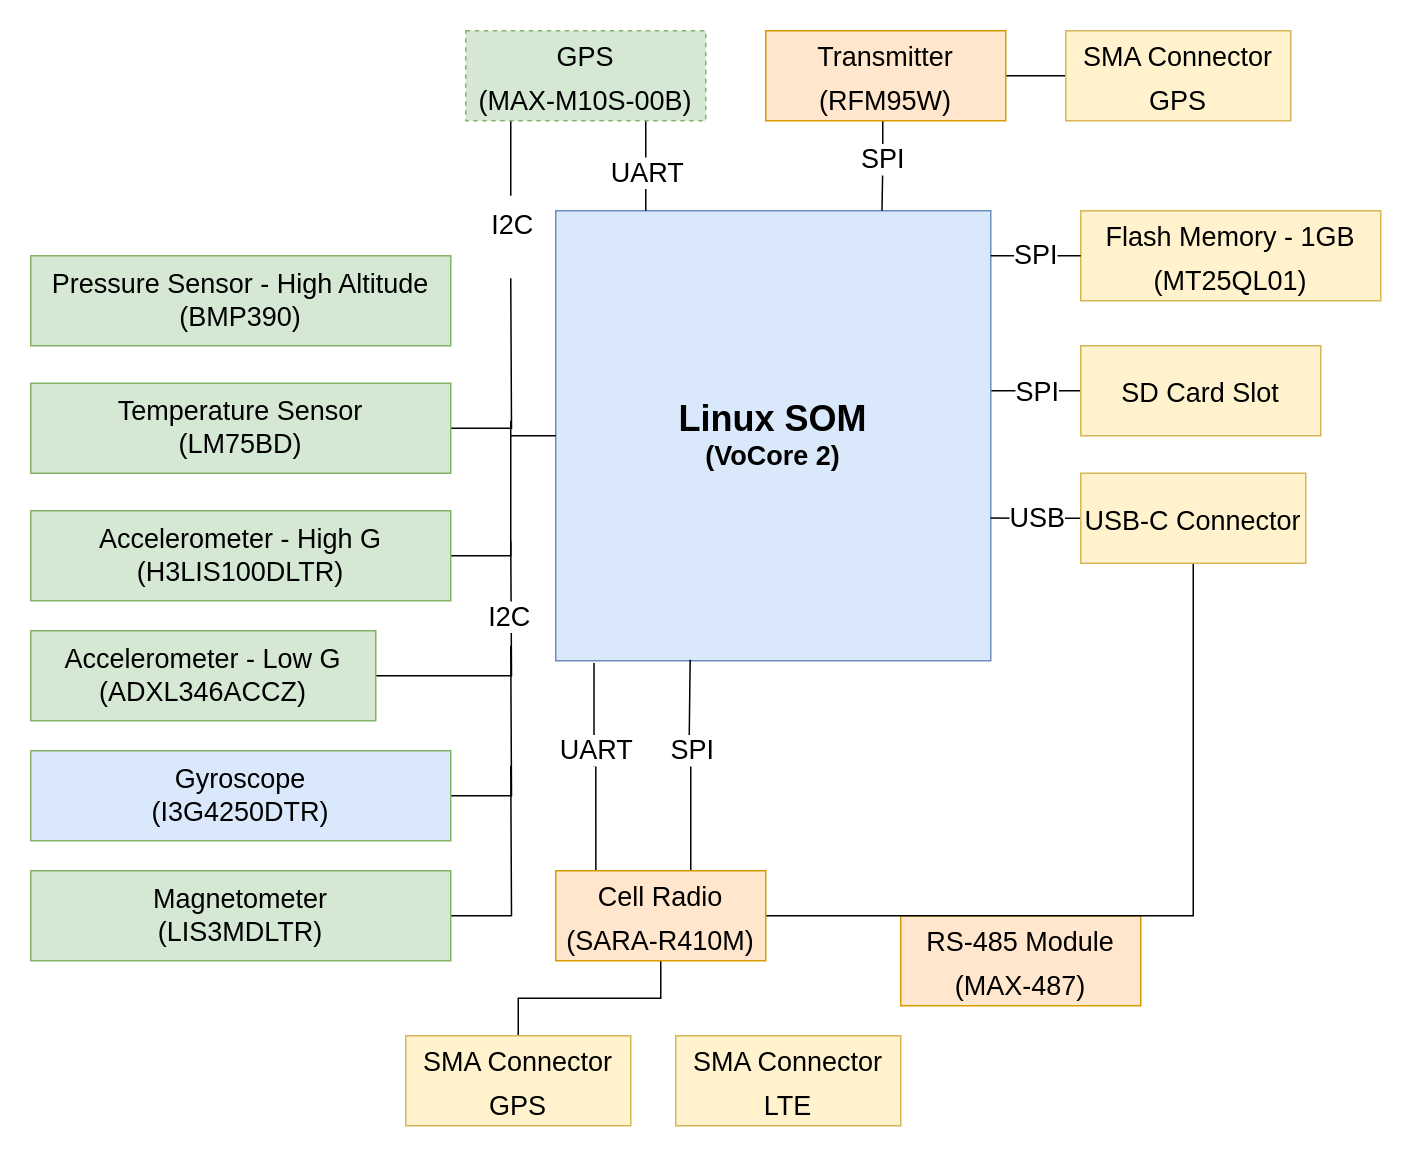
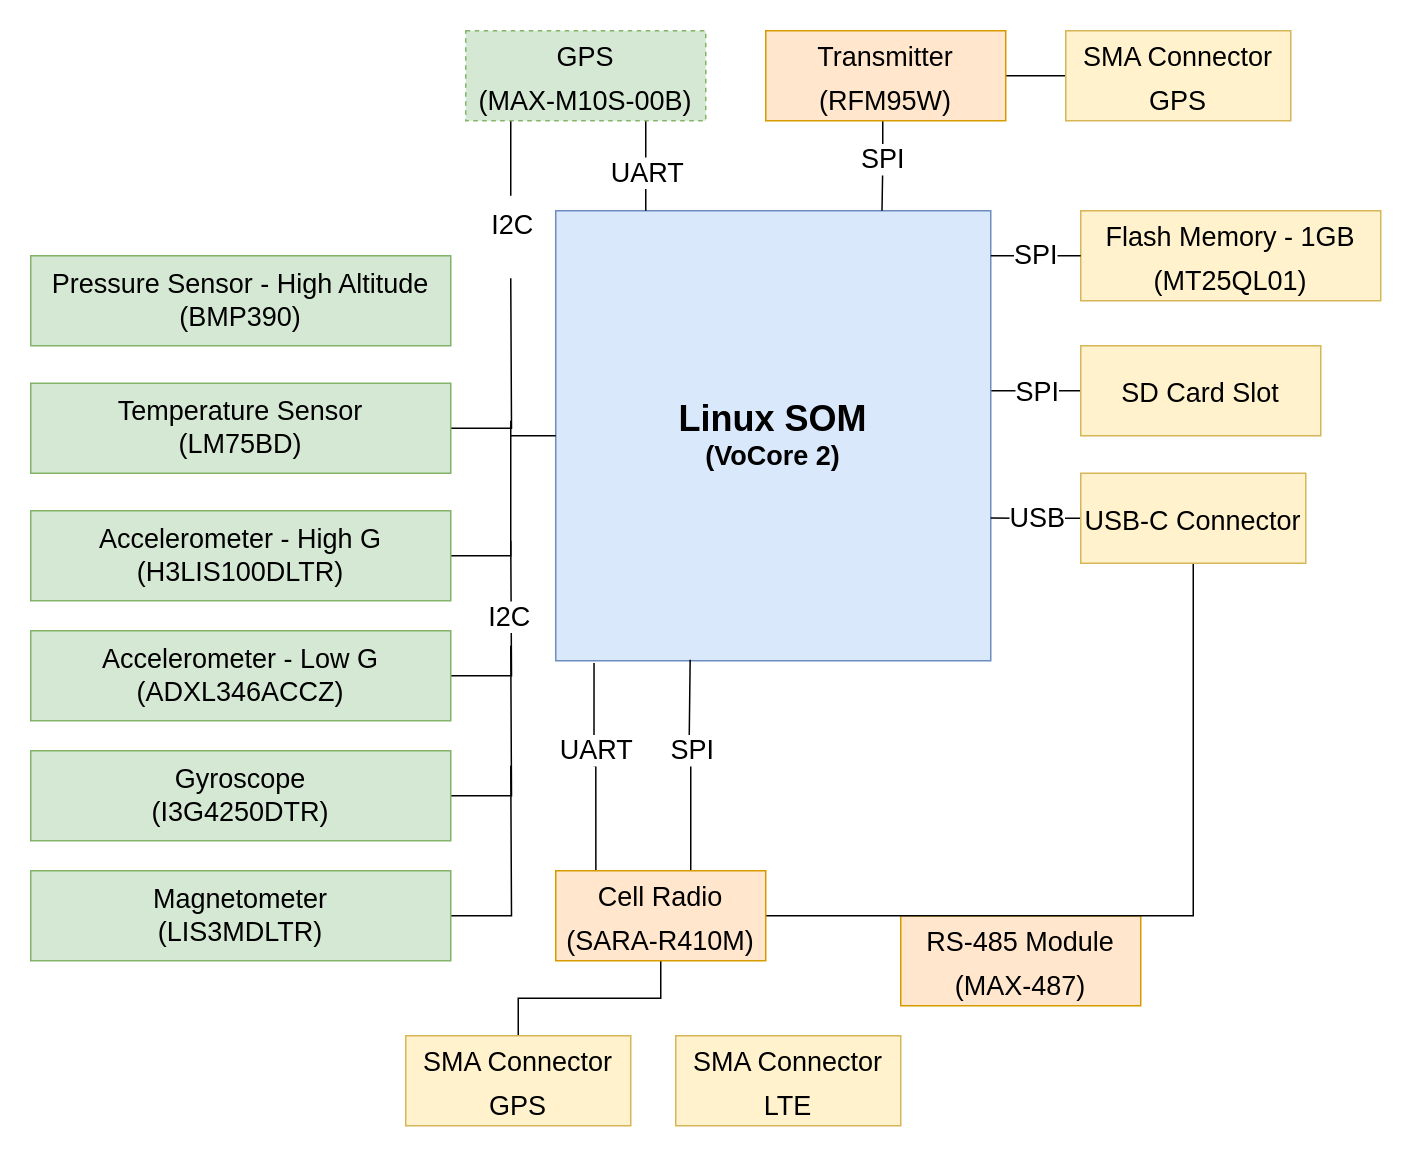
  <mxCell id="0" />
  <mxCell id="1" parent="0" />
  <mxCell id="2" style="edgeStyle=orthogonalEdgeStyle;rounded=0;orthogonalLoop=1;jettySize=auto;html=1;fontSize=18;endArrow=none;endFill=0;" edge="1" parent="1" source="4" target="18"><mxGeometry relative="1" as="geometry"><Array as="points"><mxPoint x="680" y="260" /><mxPoint x="680" y="260" /></Array></mxGeometry></mxCell>
  <mxCell id="3" value="SPI" style="edgeLabel;html=1;align=center;verticalAlign=middle;resizable=0;points=[];fontSize=18;" vertex="1" connectable="0" parent="2"><mxGeometry x="-0.202" relative="1" as="geometry"><mxPoint x="6" as="offset" /></mxGeometry></mxCell>
  <mxCell id="4" value="&lt;b&gt;&lt;font style=&quot;&quot;&gt;&lt;span style=&quot;font-size: 24px;&quot;&gt;Linux SOM&lt;/span&gt;&lt;br&gt;&lt;font style=&quot;font-size: 18px;&quot;&gt;(VoCore 2)&lt;/font&gt;&lt;br&gt;&lt;/font&gt;&lt;/b&gt;" style="rounded=0;whiteSpace=wrap;html=1;fillColor=#dae8fc;strokeColor=#6c8ebf;" vertex="1" parent="1"><mxGeometry x="370" y="140" width="290" height="300" as="geometry" /></mxCell>
  <mxCell id="5" style="edgeStyle=orthogonalEdgeStyle;rounded=0;orthogonalLoop=1;jettySize=auto;html=1;fontSize=18;endArrow=none;endFill=0;" edge="1" parent="1" source="9"><mxGeometry relative="1" as="geometry"><mxPoint x="340" y="130" as="targetPoint" /><Array as="points"><mxPoint x="340" y="90" /><mxPoint x="340" y="90" /></Array></mxGeometry></mxCell>
  <mxCell id="6" value="I2C" style="edgeLabel;html=1;align=center;verticalAlign=middle;resizable=0;points=[];fontSize=18;" vertex="1" connectable="0" parent="5"><mxGeometry x="-0.304" relative="1" as="geometry"><mxPoint y="52" as="offset" /></mxGeometry></mxCell>
  <mxCell id="7" style="edgeStyle=orthogonalEdgeStyle;rounded=0;orthogonalLoop=1;jettySize=auto;html=1;fontSize=18;endArrow=none;endFill=0;" edge="1" parent="1" source="9"><mxGeometry relative="1" as="geometry"><mxPoint x="430" y="140" as="targetPoint" /><Array as="points"><mxPoint x="430" y="140" /></Array></mxGeometry></mxCell>
  <mxCell id="8" value="UART" style="edgeLabel;html=1;align=center;verticalAlign=middle;resizable=0;points=[];fontSize=18;" vertex="1" connectable="0" parent="7"><mxGeometry x="0.145" relative="1" as="geometry"><mxPoint as="offset" /></mxGeometry></mxCell>
  <mxCell id="9" value="&lt;font style=&quot;font-size: 18px;&quot;&gt;GPS&lt;br&gt;(MAX-M10S-00B)&lt;br&gt;&lt;/font&gt;" style="rounded=0;whiteSpace=wrap;html=1;fontSize=24;fillColor=#d5e8d4;strokeColor=#82b366;dashed=1;" vertex="1" parent="1"><mxGeometry x="310" width="160" height="60" as="geometry" y="20" /></mxCell>
  <mxCell id="10" style="edgeStyle=orthogonalEdgeStyle;rounded=0;orthogonalLoop=1;jettySize=auto;html=1;entryX=0.75;entryY=0;entryDx=0;entryDy=0;fontSize=18;endArrow=none;endFill=0;" edge="1" parent="1" source="13" target="4"><mxGeometry relative="1" as="geometry"><Array as="points"><mxPoint x="588" y="110" /><mxPoint x="588" y="110" /></Array></mxGeometry></mxCell>
  <mxCell id="11" value="SPI" style="edgeLabel;html=1;align=center;verticalAlign=middle;resizable=0;points=[];fontSize=18;" vertex="1" connectable="0" parent="10"><mxGeometry x="-0.174" y="-1" relative="1" as="geometry"><mxPoint as="offset" /></mxGeometry></mxCell>
  <mxCell id="12" style="edgeStyle=orthogonalEdgeStyle;rounded=0;orthogonalLoop=1;jettySize=auto;html=1;entryX=0;entryY=0.5;entryDx=0;entryDy=0;fontSize=18;endArrow=none;endFill=0;" edge="1" parent="1" source="13" target="41"><mxGeometry relative="1" as="geometry" /></mxCell>
  <mxCell id="13" value="&lt;font style=&quot;font-size: 18px;&quot;&gt;Transmitter&lt;br&gt;(RFM95W)&lt;br&gt;&lt;/font&gt;" style="rounded=0;whiteSpace=wrap;html=1;fontSize=24;fillColor=#ffe6cc;strokeColor=#d79b00;" vertex="1" parent="1"><mxGeometry x="510" width="160" height="60" as="geometry" y="20" /></mxCell>
  <mxCell id="14" style="edgeStyle=orthogonalEdgeStyle;rounded=0;orthogonalLoop=1;jettySize=auto;html=1;fontSize=18;endArrow=none;endFill=0;" edge="1" parent="1" source="15"><mxGeometry relative="1" as="geometry"><mxPoint x="340" y="185" as="targetPoint" /></mxGeometry></mxCell>
  <mxCell id="15" value="&lt;font style=&quot;font-size: 18px;&quot;&gt;Temperature Sensor&lt;br&gt;(LM75BD)&lt;br&gt;&lt;/font&gt;" style="rounded=0;whiteSpace=wrap;html=1;fontSize=18;fillColor=#d5e8d4;strokeColor=#82b366;" vertex="1" parent="1"><mxGeometry x="20" y="255" width="280" height="60" as="geometry" /></mxCell>
  <mxCell id="16" style="edgeStyle=orthogonalEdgeStyle;rounded=0;orthogonalLoop=1;jettySize=auto;html=1;fontSize=18;endArrow=none;endFill=0;" edge="1" parent="1" source="17"><mxGeometry relative="1" as="geometry"><mxPoint x="340" y="280" as="targetPoint" /><Array as="points"><mxPoint x="340" y="370" /></Array></mxGeometry></mxCell>
  <mxCell id="17" value="&lt;font style=&quot;font-size: 18px;&quot;&gt;Accelerometer - High G&lt;br&gt;(H3LIS100DLTR)&lt;br&gt;&lt;/font&gt;" style="rounded=0;whiteSpace=wrap;html=1;fontSize=18;fillColor=#d5e8d4;strokeColor=#82b366;" vertex="1" parent="1"><mxGeometry x="20" y="340" width="280" height="60" as="geometry" /></mxCell>
  <mxCell id="18" value="&lt;font style=&quot;font-size: 18px;&quot;&gt;SD Card Slot&lt;/font&gt;" style="rounded=0;whiteSpace=wrap;html=1;fontSize=24;fillColor=#fff2cc;strokeColor=#d6b656;" vertex="1" parent="1"><mxGeometry x="720" y="230" width="160" height="60" as="geometry" /></mxCell>
  <mxCell id="19" value="&lt;span style=&quot;font-size: 18px;&quot;&gt;Flash Memory - 1GB&lt;br&gt;(MT25QL01)&lt;br&gt;&lt;/span&gt;" style="rounded=0;whiteSpace=wrap;html=1;fontSize=24;fillColor=#fff2cc;strokeColor=#d6b656;" vertex="1" parent="1"><mxGeometry x="720" y="140" width="200" height="60" as="geometry" /></mxCell>
  <mxCell id="20" style="edgeStyle=orthogonalEdgeStyle;rounded=0;orthogonalLoop=1;jettySize=auto;html=1;fontSize=18;endArrow=none;endFill=0;" edge="1" parent="1" source="21"><mxGeometry relative="1" as="geometry"><mxPoint x="340" y="430" as="targetPoint" /></mxGeometry></mxCell>
- <mxCell id="21" value="&lt;font style=&quot;font-size: 18px;&quot;&gt;Gyroscope&lt;br&gt;(I3G4250DTR)&lt;br&gt;&lt;/font&gt;" style="rounded=0;whiteSpace=wrap;html=1;fontSize=18;fillColor=#dae8fc;strokeColor=#82b366;" vertex="1" parent="1"><mxGeometry x="20" y="500" width="280" height="60" as="geometry" /></mxCell>
+ <mxCell id="21" value="&lt;font style=&quot;font-size: 18px;&quot;&gt;Gyroscope&lt;br&gt;(I3G4250DTR)&lt;br&gt;&lt;/font&gt;" style="rounded=0;whiteSpace=wrap;html=1;fontSize=18;fillColor=#d5e8d4;strokeColor=#82b366;" vertex="1" parent="1"><mxGeometry x="20" y="500" width="280" height="60" as="geometry" /></mxCell>
  <mxCell id="22" style="edgeStyle=orthogonalEdgeStyle;rounded=0;orthogonalLoop=1;jettySize=auto;html=1;fontSize=18;endArrow=none;endFill=0;" edge="1" parent="1" source="23"><mxGeometry relative="1" as="geometry"><mxPoint x="340" y="510" as="targetPoint" /></mxGeometry></mxCell>
  <mxCell id="23" value="&lt;font style=&quot;font-size: 18px;&quot;&gt;Magnetometer&lt;br&gt;(LIS3MDLTR)&lt;br&gt;&lt;/font&gt;" style="rounded=0;whiteSpace=wrap;html=1;fontSize=18;fillColor=#d5e8d4;strokeColor=#82b366;" vertex="1" parent="1"><mxGeometry x="20" y="580" width="280" height="60" as="geometry" /></mxCell>
  <mxCell id="24" value="&lt;font style=&quot;font-size: 18px;&quot;&gt;RS-485 Module&lt;br&gt;(MAX-487)&lt;br&gt;&lt;/font&gt;" style="rounded=0;whiteSpace=wrap;html=1;fontSize=24;fillColor=#ffe6cc;strokeColor=#d79b00;" vertex="1" parent="1"><mxGeometry x="600" y="610" width="160" height="60" as="geometry" /></mxCell>
  <mxCell id="25" value="&lt;font style=&quot;font-size: 18px;&quot;&gt;Pressure Sensor - High Altitude&lt;br&gt;(BMP390)&lt;br&gt;&lt;/font&gt;" style="rounded=0;whiteSpace=wrap;html=1;fontSize=18;fillColor=#d5e8d4;strokeColor=#82b366;" vertex="1" parent="1"><mxGeometry x="20" y="170" width="280" height="60" as="geometry" /></mxCell>
  <mxCell id="26" style="edgeStyle=orthogonalEdgeStyle;rounded=0;orthogonalLoop=1;jettySize=auto;html=1;fontSize=18;endArrow=none;endFill=0;" edge="1" parent="1" source="27"><mxGeometry relative="1" as="geometry"><mxPoint x="340" y="360" as="targetPoint" /></mxGeometry></mxCell>
- <mxCell id="27" value="&lt;font style=&quot;font-size: 18px;&quot;&gt;Accelerometer - Low G&lt;br&gt;(ADXL346ACCZ)&lt;br&gt;&lt;/font&gt;" style="rounded=0;whiteSpace=wrap;html=1;fontSize=18;fillColor=#d5e8d4;strokeColor=#82b366;" vertex="1" parent="1"><mxGeometry x="20" y="420" width="230" height="60" as="geometry" /></mxCell>
+ <mxCell id="27" value="&lt;font style=&quot;font-size: 18px;&quot;&gt;Accelerometer - Low G&lt;br&gt;(ADXL346ACCZ)&lt;br&gt;&lt;/font&gt;" style="rounded=0;whiteSpace=wrap;html=1;fontSize=18;fillColor=#d5e8d4;strokeColor=#82b366;" vertex="1" parent="1"><mxGeometry x="20" y="420" width="280" height="60" as="geometry" /></mxCell>
  <mxCell id="28" value="I2C" style="edgeLabel;html=1;align=center;verticalAlign=middle;resizable=0;points=[];fontSize=18;" vertex="1" connectable="0" parent="1"><mxGeometry x="350" y="160" as="geometry"><mxPoint x="-12" y="250" as="offset" /></mxGeometry></mxCell>
  <mxCell id="29" style="edgeStyle=orthogonalEdgeStyle;rounded=0;orthogonalLoop=1;jettySize=auto;html=1;entryX=0.088;entryY=1.005;entryDx=0;entryDy=0;entryPerimeter=0;fontSize=18;endArrow=none;endFill=0;exitX=0.191;exitY=0;exitDx=0;exitDy=0;exitPerimeter=0;" edge="1" parent="1" source="35" target="4"><mxGeometry relative="1" as="geometry"><mxPoint x="396.68" y="492.08" as="targetPoint" /></mxGeometry></mxCell>
  <mxCell id="30" value="UART" style="edgeLabel;html=1;align=center;verticalAlign=middle;resizable=0;points=[];fontSize=18;" vertex="1" connectable="0" parent="29"><mxGeometry x="0.168" y="-1" relative="1" as="geometry"><mxPoint as="offset" /></mxGeometry></mxCell>
  <mxCell id="31" style="edgeStyle=orthogonalEdgeStyle;rounded=0;orthogonalLoop=1;jettySize=auto;html=1;fontSize=18;endArrow=none;endFill=0;entryX=0.309;entryY=0.998;entryDx=0;entryDy=0;entryPerimeter=0;" edge="1" parent="1" source="35" target="4"><mxGeometry relative="1" as="geometry"><mxPoint x="460" y="490" as="targetPoint" /><Array as="points"><mxPoint x="460" y="492" /><mxPoint x="459" y="492" /><mxPoint x="459" y="490" /></Array></mxGeometry></mxCell>
  <mxCell id="32" value="SPI" style="edgeLabel;html=1;align=center;verticalAlign=middle;resizable=0;points=[];fontSize=18;" vertex="1" connectable="0" parent="31"><mxGeometry x="0.246" relative="1" as="geometry"><mxPoint y="7" as="offset" /></mxGeometry></mxCell>
  <mxCell id="33" style="edgeStyle=orthogonalEdgeStyle;rounded=0;orthogonalLoop=1;jettySize=auto;html=1;fontSize=18;endArrow=none;endFill=0;" edge="1" parent="1" source="35" target="39"><mxGeometry relative="1" as="geometry" /></mxCell>
  <mxCell id="34" style="edgeStyle=orthogonalEdgeStyle;rounded=0;orthogonalLoop=1;jettySize=auto;html=1;fontSize=18;endArrow=none;endFill=0;" edge="1" parent="1" source="35" target="44"><mxGeometry relative="1" as="geometry" /></mxCell>
  <mxCell id="35" value="&lt;font style=&quot;font-size: 18px;&quot;&gt;Cell Radio&lt;br&gt;(SARA-R410M)&lt;br&gt;&lt;/font&gt;" style="rounded=0;whiteSpace=wrap;html=1;fontSize=24;fillColor=#ffe6cc;strokeColor=#d79b00;" vertex="1" parent="1"><mxGeometry x="370" y="580" width="140" height="60" as="geometry" /></mxCell>
  <mxCell id="36" value="" style="endArrow=none;html=1;rounded=0;fontSize=18;entryX=0;entryY=0.5;entryDx=0;entryDy=0;" edge="1" parent="1" target="4"><mxGeometry width="50" height="50" relative="1" as="geometry"><mxPoint x="340" y="290" as="sourcePoint" /><mxPoint x="360" y="200" as="targetPoint" /></mxGeometry></mxCell>
  <mxCell id="37" style="edgeStyle=orthogonalEdgeStyle;rounded=0;orthogonalLoop=1;jettySize=auto;html=1;fontSize=18;endArrow=none;endFill=0;" edge="1" parent="1"><mxGeometry relative="1" as="geometry"><mxPoint x="660" y="169.999" as="sourcePoint" /><mxPoint x="720" y="169.999" as="targetPoint" /><Array as="points"><mxPoint x="680" y="169.97" /><mxPoint x="680" y="169.97" /></Array></mxGeometry></mxCell>
  <mxCell id="38" value="SPI" style="edgeLabel;html=1;align=center;verticalAlign=middle;resizable=0;points=[];fontSize=18;" vertex="1" connectable="0" parent="37"><mxGeometry x="-0.202" relative="1" as="geometry"><mxPoint x="6" as="offset" /></mxGeometry></mxCell>
  <mxCell id="39" value="&lt;font style=&quot;font-size: 18px;&quot;&gt;SMA Connector GPS&lt;/font&gt;" style="rounded=0;whiteSpace=wrap;html=1;fontSize=24;fillColor=#fff2cc;strokeColor=#d6b656;" vertex="1" parent="1"><mxGeometry x="270" y="690" width="150" height="60" as="geometry" /></mxCell>
  <mxCell id="40" value="&lt;font style=&quot;font-size: 18px;&quot;&gt;SMA Connector LTE&lt;/font&gt;" style="rounded=0;whiteSpace=wrap;html=1;fontSize=24;fillColor=#fff2cc;strokeColor=#d6b656;" vertex="1" parent="1"><mxGeometry x="450" y="690" width="150" height="60" as="geometry" /></mxCell>
  <mxCell id="41" value="&lt;font style=&quot;font-size: 18px;&quot;&gt;SMA Connector GPS&lt;/font&gt;" style="rounded=0;whiteSpace=wrap;html=1;fontSize=24;fillColor=#fff2cc;strokeColor=#d6b656;" vertex="1" parent="1"><mxGeometry x="710" width="150" height="60" as="geometry" y="20" /></mxCell>
  <mxCell id="42" style="edgeStyle=orthogonalEdgeStyle;rounded=0;orthogonalLoop=1;jettySize=auto;html=1;entryX=1;entryY=0.683;entryDx=0;entryDy=0;entryPerimeter=0;fontSize=18;endArrow=none;endFill=0;" edge="1" parent="1" source="44" target="4"><mxGeometry relative="1" as="geometry" /></mxCell>
  <mxCell id="43" value="USB" style="edgeLabel;html=1;align=center;verticalAlign=middle;resizable=0;points=[];fontSize=18;" vertex="1" connectable="0" parent="42"><mxGeometry x="0.191" y="-2" relative="1" as="geometry"><mxPoint x="6" y="2" as="offset" /></mxGeometry></mxCell>
  <mxCell id="44" value="&lt;font style=&quot;font-size: 18px;&quot;&gt;USB-C Connector&lt;/font&gt;" style="rounded=0;whiteSpace=wrap;html=1;fontSize=24;fillColor=#fff2cc;strokeColor=#d6b656;" vertex="1" parent="1"><mxGeometry x="720" y="315" width="150" height="60" as="geometry" /></mxCell>
